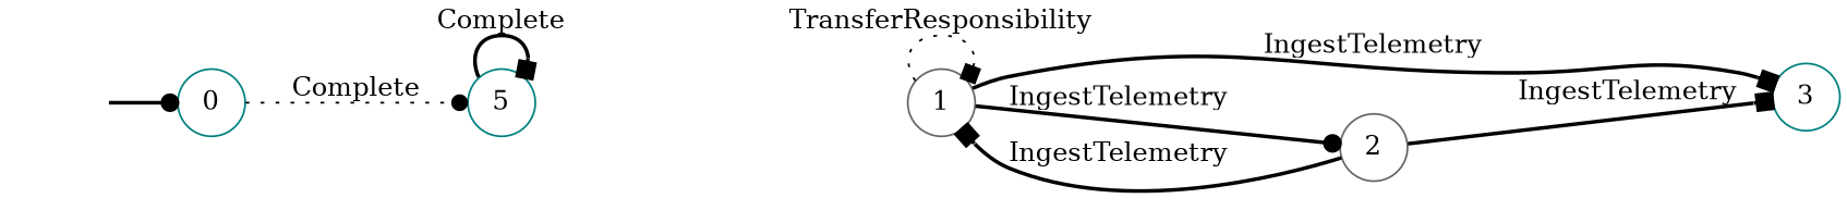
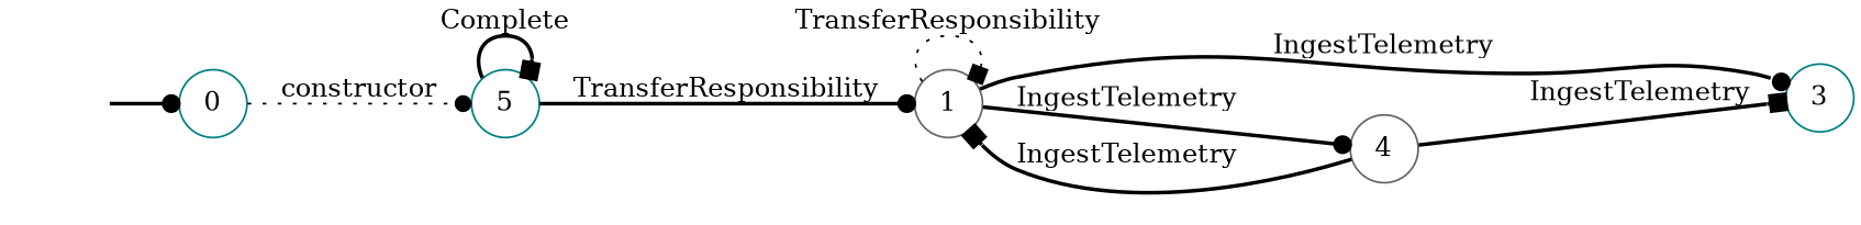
  digraph {
    rankdir=LR
    node [color=teal shape=circle]
    edge [arrowhead=box style=bold]
    "" [shape=plaintext]
    n2 [label=0]
    n3 [label=5]
    n4 [color=gray40 label=1]
    n5 [label=3]
-   n6 [color=gray40 label=2]
+   n6 [color=gray40 label=4]
    "" -> n2 [arrowhead=dot]
-   n2 -> n3 [arrowhead=dot label=Complete style=dotted]
+   n2 -> n3 [arrowhead=dot label=constructor style=dotted]
    n3 -> n3 [label=Complete]
+   n3 -> n4 [arrowhead=dot label=TransferResponsibility]
    n4 -> n4 [label=TransferResponsibility style=dotted]
-   n4 -> n5 [label=IngestTelemetry]
+   n4 -> n5 [arrowhead=dot label=IngestTelemetry]
    n4 -> n6 [arrowhead=dot label=IngestTelemetry]
    n6 -> n4 [label=IngestTelemetry]
    n6 -> n5 [label=IngestTelemetry]
  }
